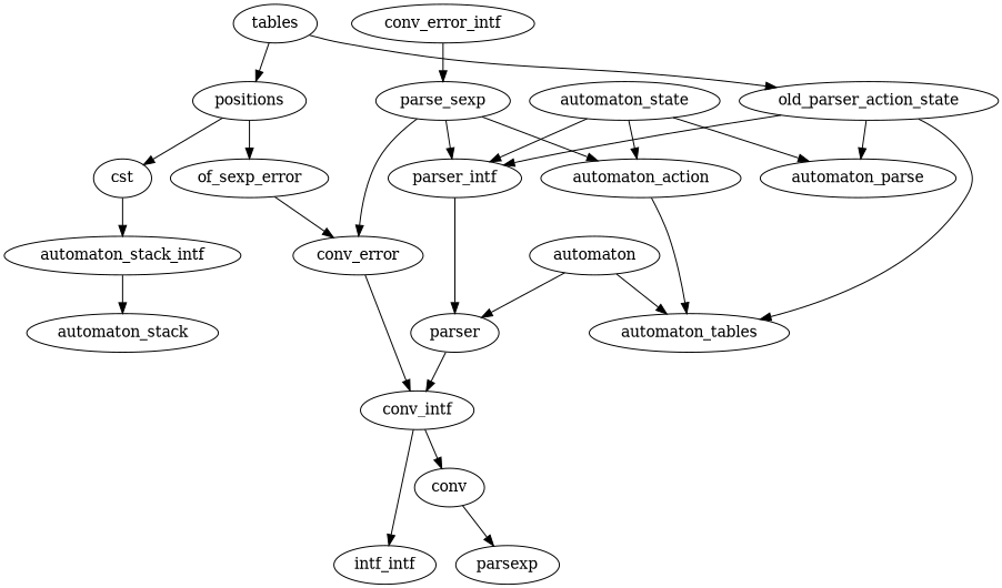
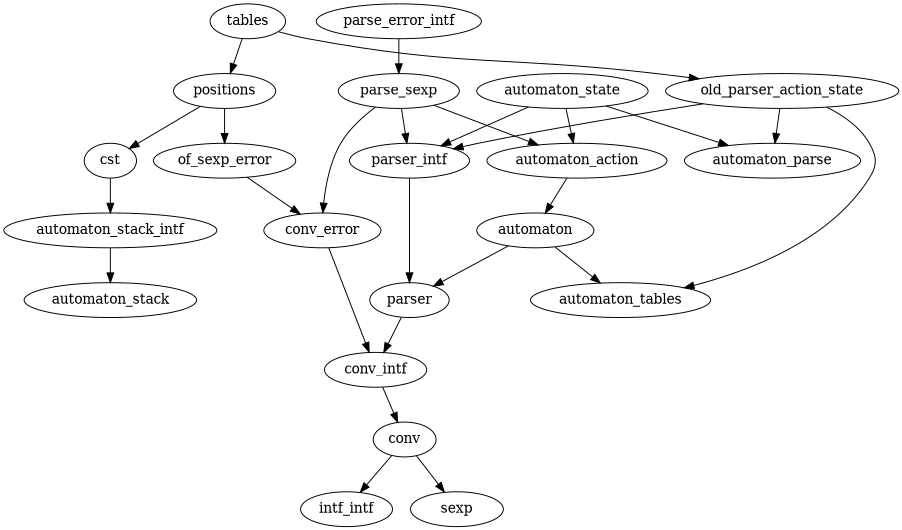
  digraph {
    n1 [label=intf_intf]
    conv
-   parsexp
+   parsexp [label=sexp]
    conv_error
    conv_intf
    positions
    of_sexp_error
    cst
    n9 [label=parse_sexp]
-   parse_error_intf [label=conv_error_intf]
+   parse_error_intf
    automaton_stack_intf
    parser_intf
    automaton_action
    automaton_stack
    automaton_state
    n16 [label=automaton_parse]
    parser
    automaton_tables
    automaton
    n20 [label=tables]
    n21 [label=old_parser_action_state]
-   conv_intf -> n1
+   conv -> n1
    conv -> parsexp
    conv_error -> conv_intf
    conv_intf -> conv
    positions -> of_sexp_error
    positions -> cst
    of_sexp_error -> conv_error
    cst -> automaton_stack_intf
    n9 -> conv_error
    n9 -> parser_intf
    n9 -> automaton_action
    parse_error_intf -> n9
    automaton_stack_intf -> automaton_stack
    parser_intf -> parser
-   automaton_action -> automaton_tables
+   automaton_action -> automaton
    automaton_state -> parser_intf
    automaton_state -> automaton_action
    automaton_state -> n16
    parser -> conv_intf
    automaton -> parser
    automaton -> automaton_tables
    n20 -> positions
    n20 -> n21
    n21 -> parser_intf
    n21 -> n16
    n21 -> automaton_tables
  }
